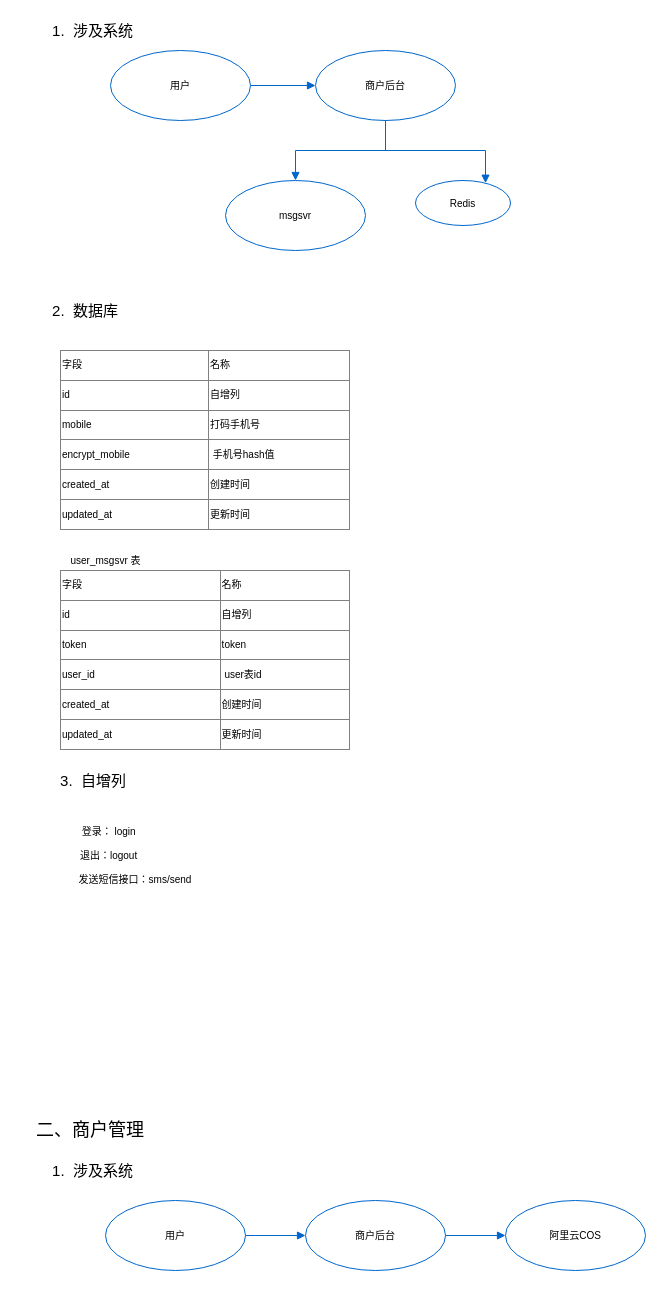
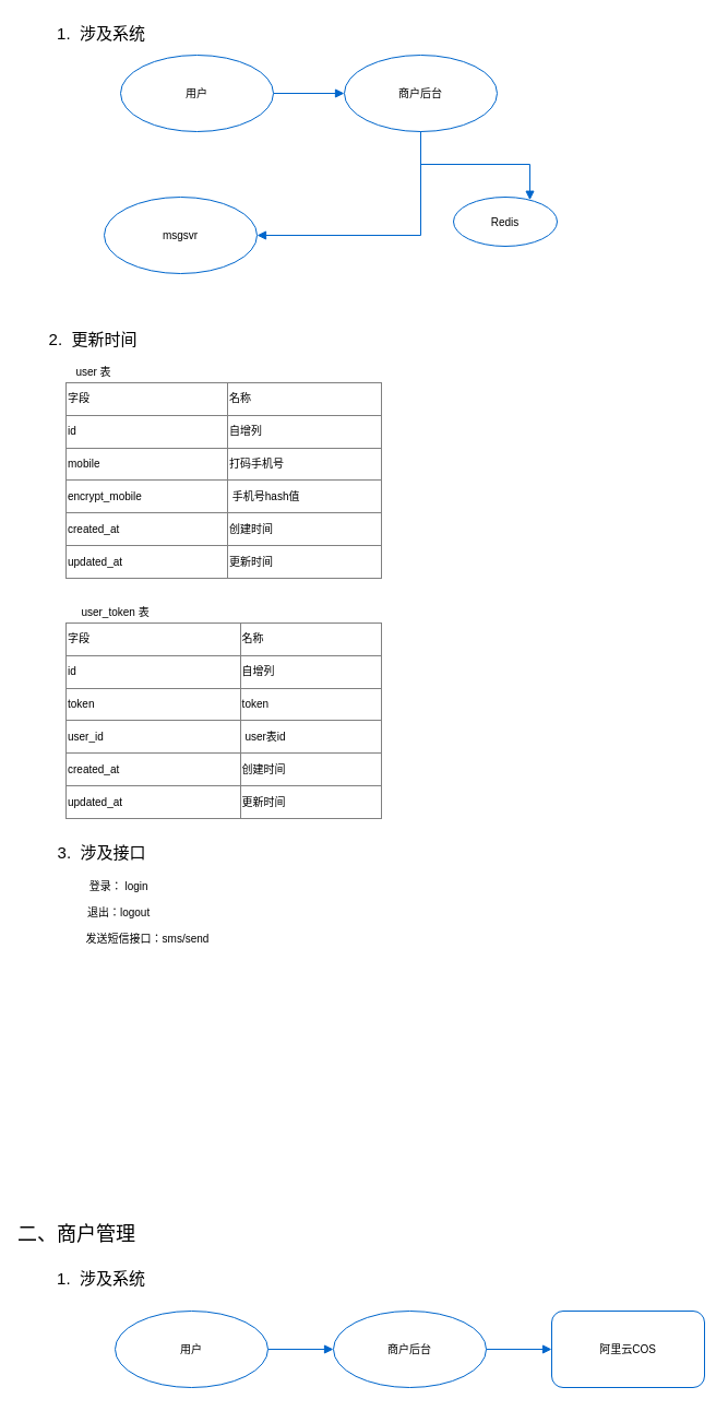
  <mxCell id="0" />
  <mxCell id="1" parent="0" />
- <mxCell id="2" value="&lt;font style=&quot;font-size: 15px&quot;&gt;2.&amp;nbsp; 数据库&lt;/font&gt;" style="text;html=1;strokeColor=none;fillColor=none;align=center;verticalAlign=middle;whiteSpace=wrap;rounded=0;" vertex="1" parent="1"><mxGeometry x="20" y="300" width="130" height="20" as="geometry" /></mxCell>
+ <mxCell id="2" value="&lt;font style=&quot;font-size: 15px&quot;&gt;2.&amp;nbsp; 更新时间&lt;/font&gt;" style="text;html=1;strokeColor=none;fillColor=none;align=center;verticalAlign=middle;whiteSpace=wrap;rounded=0;" vertex="1" parent="1"><mxGeometry x="20" y="300" width="130" height="20" as="geometry" /></mxCell>
  <mxCell id="3" value="&lt;table border=&quot;1&quot; width=&quot;100%&quot; style=&quot;width: 100% ; height: 100% ; border-collapse: collapse&quot;&gt;&lt;tbody&gt;&lt;tr&gt;&lt;td&gt;字段&lt;/td&gt;&lt;td&gt;名称&lt;/td&gt;&lt;/tr&gt;&lt;tr&gt;&lt;td&gt;id&lt;/td&gt;&lt;td&gt;自增列&lt;/td&gt;&lt;/tr&gt;&lt;tr&gt;&lt;td&gt;&lt;span style=&quot;font-size: 10px&quot;&gt;mobile&lt;/span&gt;&lt;br&gt;&lt;/td&gt;&lt;td&gt;打码手机号&lt;/td&gt;&lt;/tr&gt;&lt;tr&gt;&lt;td&gt;&lt;span style=&quot;font-size: 10px&quot;&gt;encrypt_mobile&lt;/span&gt;&lt;br&gt;&lt;/td&gt;&lt;td&gt;&amp;nbsp;手机号hash值&lt;/td&gt;&lt;/tr&gt;&lt;tr&gt;&lt;td&gt;created_at&lt;/td&gt;&lt;td&gt;创建时间&lt;/td&gt;&lt;/tr&gt;&lt;tr&gt;&lt;td&gt;&lt;span style=&quot;font-size: 10px&quot;&gt;updated_at&lt;/span&gt;&lt;br&gt;&lt;/td&gt;&lt;td&gt;更新时间&lt;/td&gt;&lt;/tr&gt;&lt;/tbody&gt;&lt;/table&gt;" style="text;html=1;strokeColor=none;fillColor=none;overflow=fill;fontSize=10;align=left;" vertex="1" parent="1"><mxGeometry x="60" y="350" width="290" height="180" as="geometry" /></mxCell>
+ <mxCell id="4" value="user 表" style="text;html=1;align=center;verticalAlign=middle;resizable=0;points=[];autosize=1;fontSize=10;" vertex="1" parent="1"><mxGeometry x="60" y="330" width="50" height="20" as="geometry" /></mxCell>
  <mxCell id="5" value="&lt;table border=&quot;1&quot; width=&quot;100%&quot; style=&quot;width: 100% ; height: 100% ; border-collapse: collapse&quot;&gt;&lt;tbody&gt;&lt;tr&gt;&lt;td&gt;字段&lt;/td&gt;&lt;td&gt;名称&lt;/td&gt;&lt;/tr&gt;&lt;tr&gt;&lt;td&gt;id&lt;/td&gt;&lt;td&gt;自增列&lt;/td&gt;&lt;/tr&gt;&lt;tr&gt;&lt;td&gt;&lt;span style=&quot;font-size: 10px&quot;&gt;token&lt;/span&gt;&lt;br&gt;&lt;/td&gt;&lt;td&gt;token&lt;/td&gt;&lt;/tr&gt;&lt;tr&gt;&lt;td&gt;&lt;span style=&quot;font-size: 10px&quot;&gt;user_id&lt;/span&gt;&lt;br&gt;&lt;/td&gt;&lt;td&gt;&amp;nbsp;user表id&lt;/td&gt;&lt;/tr&gt;&lt;tr&gt;&lt;td&gt;created_at&lt;/td&gt;&lt;td&gt;创建时间&lt;/td&gt;&lt;/tr&gt;&lt;tr&gt;&lt;td&gt;&lt;span style=&quot;font-size: 10px&quot;&gt;updated_at&lt;/span&gt;&lt;br&gt;&lt;/td&gt;&lt;td&gt;更新时间&lt;/td&gt;&lt;/tr&gt;&lt;/tbody&gt;&lt;/table&gt;" style="text;html=1;strokeColor=none;fillColor=none;overflow=fill;fontSize=10;align=left;" vertex="1" parent="1"><mxGeometry x="60" y="570" width="290" height="180" as="geometry" /></mxCell>
- <mxCell id="6" value="user_msgsvr 表" style="text;html=1;align=center;verticalAlign=middle;resizable=0;points=[];autosize=1;fontSize=10;" vertex="1" parent="1"><mxGeometry x="60" y="550" width="90" height="20" as="geometry" /></mxCell>
+ <mxCell id="6" value="user_token 表" style="text;html=1;align=center;verticalAlign=middle;resizable=0;points=[];autosize=1;fontSize=10;" vertex="1" parent="1"><mxGeometry x="60" y="550" width="90" height="20" as="geometry" /></mxCell>
  <mxCell id="7" style="edgeStyle=orthogonalEdgeStyle;rounded=0;jumpSize=0;orthogonalLoop=1;jettySize=auto;html=1;entryX=0;entryY=0.5;entryDx=0;entryDy=0;endArrow=block;endFill=1;strokeColor=#0066CC;fontSize=10;" edge="1" parent="1" source="8" target="9"><mxGeometry relative="1" as="geometry" /></mxCell>
  <mxCell id="8" value="用户" style="ellipse;whiteSpace=wrap;html=1;strokeColor=#0066CC;fillColor=#FFFFFF;fontSize=10;" vertex="1" parent="1"><mxGeometry x="110" y="50" width="140" height="70" as="geometry" /></mxCell>
  <mxCell id="9" value="商户后台" style="ellipse;whiteSpace=wrap;html=1;strokeColor=#0066CC;fillColor=#FFFFFF;fontSize=10;" vertex="1" parent="1"><mxGeometry x="315" y="50" width="140" height="70" as="geometry" /></mxCell>
  <mxCell id="10" style="edgeStyle=orthogonalEdgeStyle;rounded=0;jumpSize=0;orthogonalLoop=1;jettySize=auto;html=1;entryX=0.5;entryY=1;entryDx=0;entryDy=0;endArrow=none;endFill=0;strokeColor=#0066CC;fontSize=10;startArrow=block;startFill=1;" edge="1" parent="1" source="11" target="9"><mxGeometry relative="1" as="geometry" /></mxCell>
- <mxCell id="11" value="msgsvr" style="ellipse;whiteSpace=wrap;html=1;strokeColor=#0066CC;fillColor=#FFFFFF;fontSize=10;" vertex="1" parent="1"><mxGeometry x="225" y="180" width="140" height="70" as="geometry" /></mxCell>
+ <mxCell id="11" value="msgsvr" style="ellipse;whiteSpace=wrap;html=1;strokeColor=#0066CC;fillColor=#FFFFFF;fontSize=10;" vertex="1" parent="1"><mxGeometry x="95" y="180" width="140" height="70" as="geometry" /></mxCell>
  <mxCell id="12" style="edgeStyle=orthogonalEdgeStyle;rounded=0;jumpSize=0;orthogonalLoop=1;jettySize=auto;html=1;endArrow=none;endFill=0;strokeColor=#0066CC;fontSize=10;startArrow=block;startFill=1;" edge="1" parent="1" source="13"><mxGeometry relative="1" as="geometry"><mxPoint x="385" y="120" as="targetPoint" /><Array as="points"><mxPoint x="485" y="150" /><mxPoint x="385" y="150" /></Array></mxGeometry></mxCell>
  <mxCell id="13" value="Redis" style="ellipse;whiteSpace=wrap;html=1;strokeColor=#0066CC;fillColor=#FFFFFF;fontSize=10;" vertex="1" parent="1"><mxGeometry x="415" y="180" width="95" height="45" as="geometry" /></mxCell>
  <mxCell id="14" value="&lt;font style=&quot;font-size: 15px&quot;&gt;1.&amp;nbsp; 涉及系统&lt;/font&gt;" style="text;html=1;strokeColor=none;fillColor=none;align=center;verticalAlign=middle;whiteSpace=wrap;rounded=0;" vertex="1" parent="1"><mxGeometry x="20" y="20" width="145" height="20" as="geometry" /></mxCell>
- <mxCell id="15" value="&lt;font style=&quot;font-size: 15px&quot;&gt;3.&amp;nbsp; 自增列&lt;/font&gt;" style="text;html=1;strokeColor=none;fillColor=none;align=center;verticalAlign=middle;whiteSpace=wrap;rounded=0;" vertex="1" parent="1"><mxGeometry x="27.5" y="770" width="130" height="20" as="geometry" /></mxCell>
- <mxCell id="16" value="登录： login&amp;nbsp; &amp;nbsp; &amp;nbsp; &amp;nbsp; &amp;nbsp; &amp;nbsp; &amp;nbsp; &amp;nbsp; &amp;nbsp; &amp;nbsp; &lt;br&gt;&amp;nbsp;&lt;br&gt;退出：logout&amp;nbsp; &amp;nbsp; &amp;nbsp; &amp;nbsp; &amp;nbsp; &amp;nbsp; &amp;nbsp; &amp;nbsp; &amp;nbsp; &amp;nbsp;&lt;br&gt;&lt;br&gt;发送短信接口：sms/send" style="text;html=1;strokeColor=none;fillColor=none;align=center;verticalAlign=middle;whiteSpace=wrap;rounded=0;fontSize=10;" vertex="1" parent="1"><mxGeometry x="55" y="810" width="160" height="90" as="geometry" /></mxCell>
- <mxCell id="17" value="&lt;font style=&quot;font-size: 18px&quot;&gt;二、商户管理&lt;/font&gt;" style="text;html=1;strokeColor=none;fillColor=none;align=center;verticalAlign=middle;whiteSpace=wrap;rounded=0;" vertex="1" parent="1"><mxGeometry y="1120" width="130" height="20" as="geometry" x="25" /></mxCell>
+ <mxCell id="15" value="&lt;font style=&quot;font-size: 15px&quot;&gt;3.&amp;nbsp; 涉及接口&lt;/font&gt;" style="text;html=1;strokeColor=none;fillColor=none;align=center;verticalAlign=middle;whiteSpace=wrap;rounded=0;" vertex="1" parent="1"><mxGeometry x="27.5" y="770" width="130" height="20" as="geometry" /></mxCell>
+ <mxCell id="16" value="登录： login&amp;nbsp; &amp;nbsp; &amp;nbsp; &amp;nbsp; &amp;nbsp; &amp;nbsp; &amp;nbsp; &amp;nbsp; &amp;nbsp; &amp;nbsp; &lt;br&gt;&amp;nbsp;&lt;br&gt;退出：logout&amp;nbsp; &amp;nbsp; &amp;nbsp; &amp;nbsp; &amp;nbsp; &amp;nbsp; &amp;nbsp; &amp;nbsp; &amp;nbsp; &amp;nbsp;&lt;br&gt;&lt;br&gt;发送短信接口：sms/send" style="text;html=1;strokeColor=none;fillColor=none;align=center;verticalAlign=middle;whiteSpace=wrap;rounded=0;fontSize=10;" vertex="1" parent="1"><mxGeometry x="55" y="790" width="160" height="90" as="geometry" /></mxCell>
+ <mxCell id="17" value="&lt;font style=&quot;font-size: 18px&quot;&gt;二、商户管理&lt;/font&gt;" style="text;html=1;strokeColor=none;fillColor=none;align=center;verticalAlign=middle;whiteSpace=wrap;rounded=0;" vertex="1" parent="1"><mxGeometry x="5" y="1120" width="130" height="20" as="geometry" /></mxCell>
  <mxCell id="18" value="&lt;font style=&quot;font-size: 15px&quot;&gt;1.&amp;nbsp; 涉及系统&lt;/font&gt;" style="text;html=1;strokeColor=none;fillColor=none;align=center;verticalAlign=middle;whiteSpace=wrap;rounded=0;" vertex="1" parent="1"><mxGeometry x="20" y="1160" width="145" height="20" as="geometry" /></mxCell>
  <mxCell id="19" style="edgeStyle=orthogonalEdgeStyle;rounded=0;jumpSize=0;orthogonalLoop=1;jettySize=auto;html=1;entryX=0;entryY=0.5;entryDx=0;entryDy=0;startArrow=none;startFill=0;endArrow=block;endFill=1;strokeColor=#0066CC;fontSize=10;" edge="1" parent="1" source="20" target="22"><mxGeometry relative="1" as="geometry" /></mxCell>
  <mxCell id="20" value="用户" style="ellipse;whiteSpace=wrap;html=1;strokeColor=#0066CC;fillColor=#FFFFFF;fontSize=10;" vertex="1" parent="1"><mxGeometry x="105" y="1200" width="140" height="70" as="geometry" /></mxCell>
  <mxCell id="21" style="edgeStyle=orthogonalEdgeStyle;rounded=0;jumpSize=0;orthogonalLoop=1;jettySize=auto;html=1;entryX=0;entryY=0.5;entryDx=0;entryDy=0;startArrow=none;startFill=0;endArrow=block;endFill=1;strokeColor=#0066CC;fontSize=10;" edge="1" parent="1" source="22" target="23"><mxGeometry relative="1" as="geometry" /></mxCell>
  <mxCell id="22" value="商户后台" style="ellipse;whiteSpace=wrap;html=1;strokeColor=#0066CC;fillColor=#FFFFFF;fontSize=10;" vertex="1" parent="1"><mxGeometry x="305" y="1200" width="140" height="70" as="geometry" /></mxCell>
- <mxCell id="23" value="阿里云COS" style="ellipse;whiteSpace=wrap;html=1;strokeColor=#0066CC;fillColor=#FFFFFF;fontSize=10;" vertex="1" parent="1"><mxGeometry x="505" y="1200" width="140" height="70" as="geometry" /></mxCell>
+ <mxCell id="23" value="阿里云COS" style="whiteSpace=wrap;html=1;strokeColor=#0066CC;fillColor=#FFFFFF;fontSize=10;rounded=1;" vertex="1" parent="1"><mxGeometry x="505" y="1200" width="140" height="70" as="geometry" /></mxCell>
